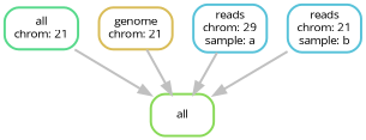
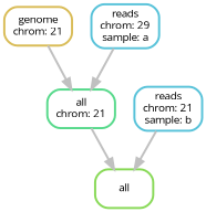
  digraph {
    bgcolor=white
    fontname="Open Sans"
    node [color="0.53 0.6 0.85" fontname="Open Sans" fontsize=10 penwidth=2 shape=box style=rounded]
    edge [color=grey fontname="Open Sans" penwidth=2]
    n1 [color="0.27 0.6 0.85" label=all]
    n2 [color="0.40 0.6 0.85" label="all\nchrom: 21"]
    n3 [color="0.13 0.6 0.85" label="genome\nchrom: 21"]
    n4 [label="reads\nchrom: 29\nsample: a"]
    n5 [label="reads\nchrom: 21\nsample: b"]
    n2 -> n1
-   n3 -> n1
-   n4 -> n1
+   n3 -> n2
+   n4 -> n2
    n5 -> n1
  }
